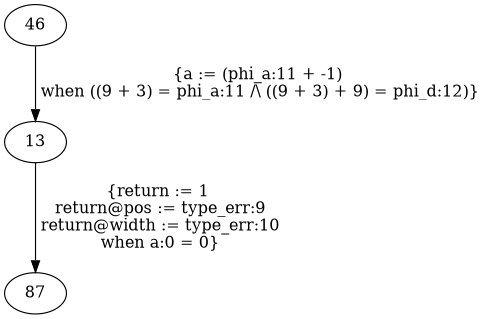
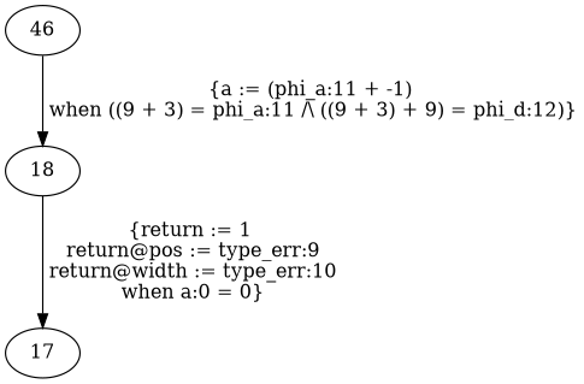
  digraph {
-   13
-   17 [label=87]
+   13 [label=18]
+   17
    n3 [label=46]
    13 -> 17 [label="{return := 1\n return@pos := type_err:9\n return@width := type_err:10\n when a:0 = 0}"]
    n3 -> 13 [label="{a := (phi_a:11 + -1)\n when ((9 + 3) = phi_a:11 /\\ ((9 + 3) + 9) = phi_d:12)}"]
  }
